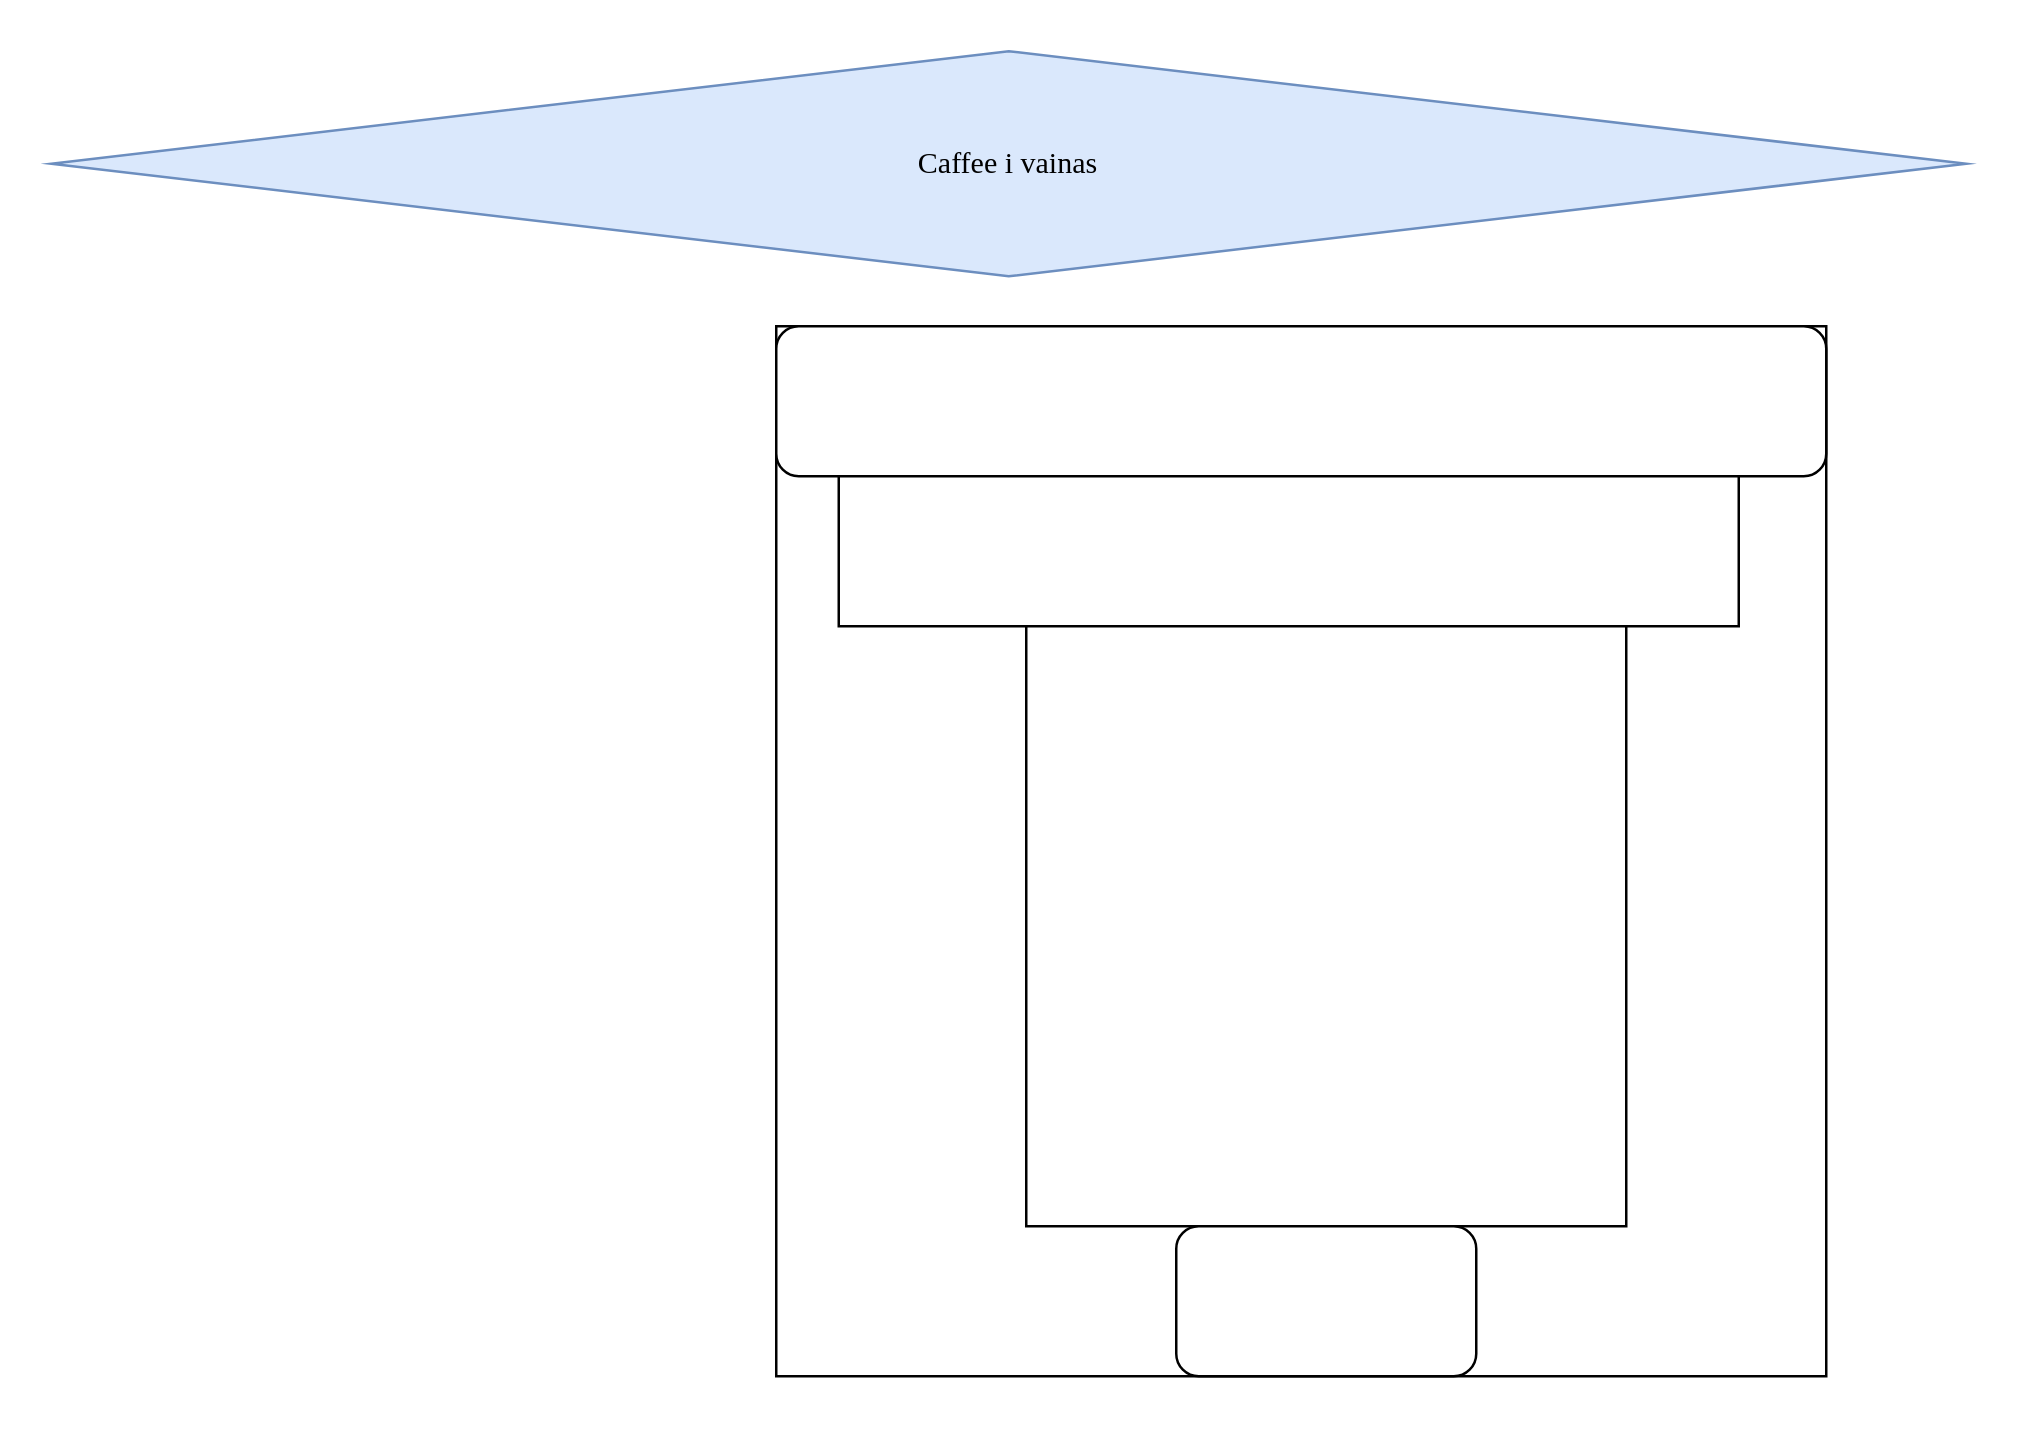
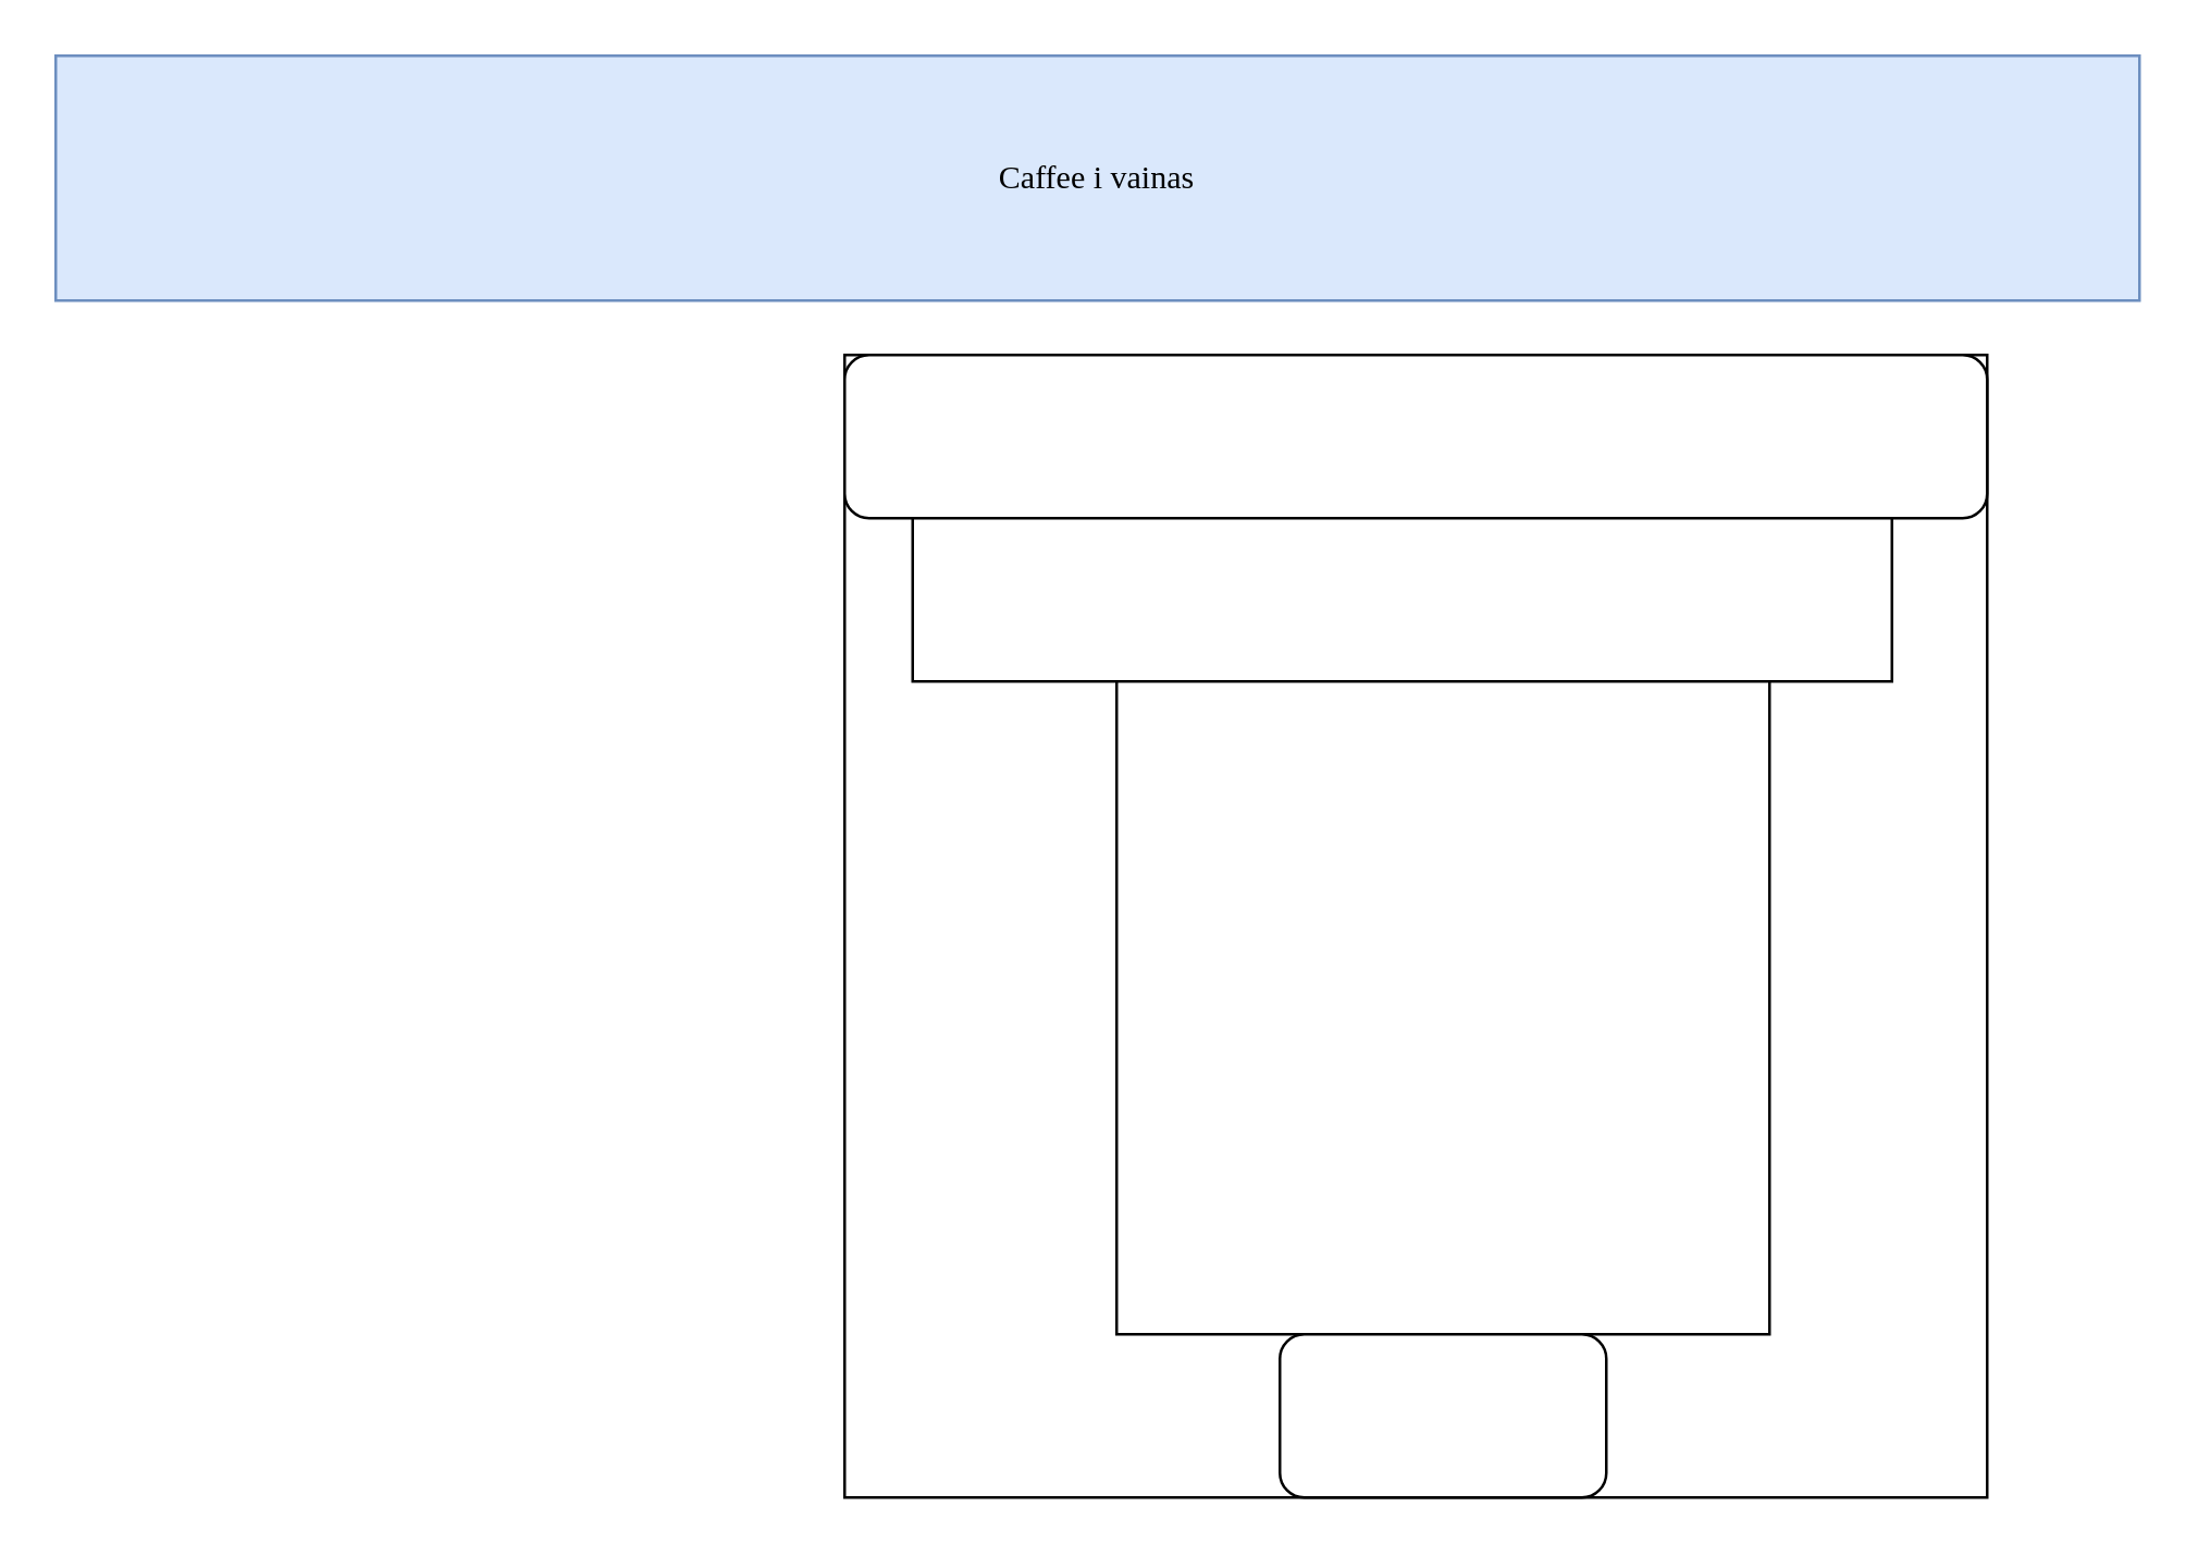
  <mxCell id="0" />
  <mxCell id="1" parent="0" />
- <mxCell id="2" value="&lt;blockquote&gt;&lt;font face=&quot;Verdana&quot;&gt;Caffee i vainas&lt;/font&gt;&lt;/blockquote&gt;" style="rhombus;whiteSpace=wrap;html=1;fontFamily=Helvetica;fillColor=#dae8fc;strokeColor=#6c8ebf;" parent="1" vertex="1"><mxGeometry x="20" y="20" width="766" height="90" as="geometry" /></mxCell>
+ <mxCell id="2" value="&lt;blockquote&gt;&lt;font face=&quot;Verdana&quot;&gt;Caffee i vainas&lt;/font&gt;&lt;/blockquote&gt;" style="rounded=0;whiteSpace=wrap;html=1;fontFamily=Helvetica;fillColor=#dae8fc;strokeColor=#6c8ebf;" parent="1" vertex="1"><mxGeometry x="20" y="20" width="766" height="90" as="geometry" /></mxCell>
  <mxCell id="3" value="." style="whiteSpace=wrap;html=1;aspect=fixed;fontFamily=Verdana;" parent="1" vertex="1"><mxGeometry x="310" y="130" width="420" height="420" as="geometry" /></mxCell>
  <mxCell id="4" value="" style="rounded=1;whiteSpace=wrap;html=1;fontFamily=Verdana;" parent="1" vertex="1"><mxGeometry x="310" y="130" width="420" height="60" as="geometry" /></mxCell>
  <mxCell id="5" value="" style="rounded=0;whiteSpace=wrap;html=1;fontFamily=Verdana;" parent="1" vertex="1"><mxGeometry x="335" y="190" width="360" height="60" as="geometry" /></mxCell>
  <mxCell id="6" value="" style="whiteSpace=wrap;html=1;aspect=fixed;fontFamily=Verdana;" parent="1" vertex="1"><mxGeometry x="410" y="250" width="240" height="240" as="geometry" /></mxCell>
  <mxCell id="7" value="" style="rounded=1;whiteSpace=wrap;html=1;fontFamily=Verdana;" parent="1" vertex="1"><mxGeometry x="470" y="490" width="120" height="60" as="geometry" /></mxCell>
